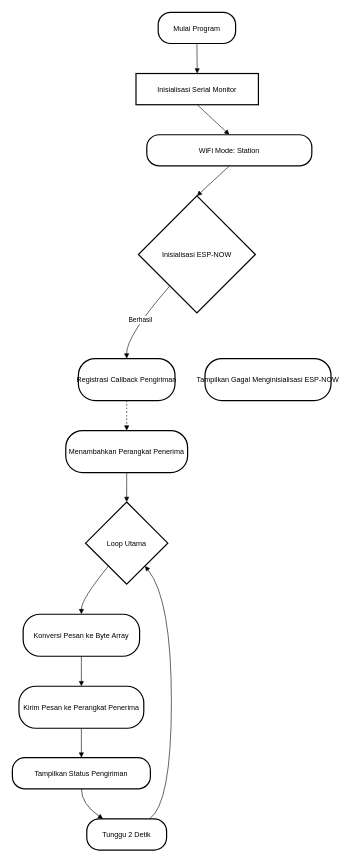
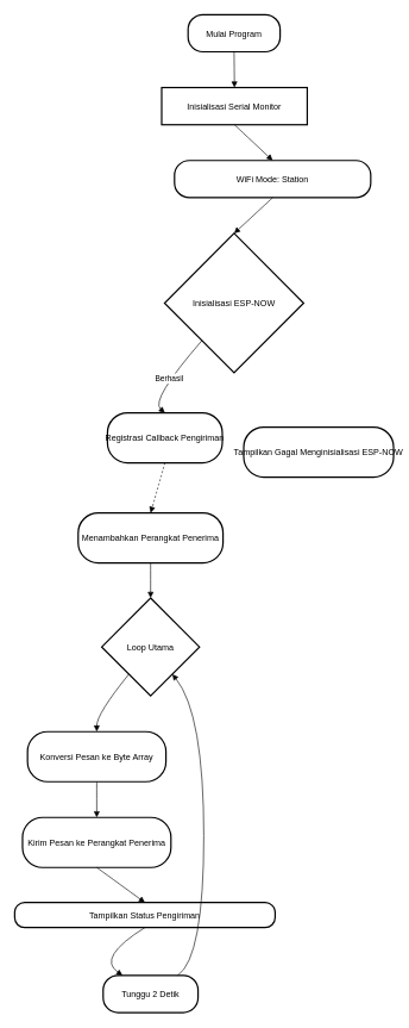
  <mxCell id="0" />
  <mxCell id="1" parent="0" />
  <mxCell id="2" value="Mulai Program" style="rounded=1;arcSize=40;strokeWidth=2" vertex="1" parent="1"><mxGeometry x="263" y="20" width="129" height="52" as="geometry" /></mxCell>
  <mxCell id="3" value="Inisialisasi Serial Monitor" style="arcSize=40;strokeWidth=2;rounded=0;" vertex="1" parent="1"><mxGeometry x="226" y="122" width="204" height="52" as="geometry" /></mxCell>
  <mxCell id="4" value="WiFi Mode: Station" style="rounded=1;arcSize=40;strokeWidth=2" vertex="1" parent="1"><mxGeometry x="244" y="224" width="275" height="52" as="geometry" /></mxCell>
  <mxCell id="5" value="Inisialisasi ESP-NOW" style="rhombus;strokeWidth=2;whiteSpace=wrap;" vertex="1" parent="1"><mxGeometry x="230" y="326" width="195" height="195" as="geometry" /></mxCell>
- <mxCell id="6" value="Registrasi Callback Pengiriman" style="rounded=1;arcSize=40;strokeWidth=2" vertex="1" parent="1"><mxGeometry x="130" y="597" width="161" height="70" as="geometry" /></mxCell>
+ <mxCell id="6" value="Registrasi Callback Pengiriman" style="rounded=1;arcSize=40;strokeWidth=2" vertex="1" parent="1"><mxGeometry x="150" y="577" width="161" height="70" as="geometry" /></mxCell>
  <mxCell id="7" value="Tampilkan Gagal Menginisialisasi ESP-NOW" style="rounded=1;arcSize=40;strokeWidth=2" vertex="1" parent="1"><mxGeometry x="341" y="597" width="210" height="70" as="geometry" /></mxCell>
  <mxCell id="8" value="Menambahkan Perangkat Penerima" style="rounded=1;arcSize=40;strokeWidth=2" vertex="1" parent="1"><mxGeometry x="109" y="717" width="203" height="70" as="geometry" /></mxCell>
  <mxCell id="9" value="Loop Utama" style="rhombus;strokeWidth=2;whiteSpace=wrap;" vertex="1" parent="1"><mxGeometry x="142" y="836" width="137" height="137" as="geometry" /></mxCell>
  <mxCell id="10" value="Konversi Pesan ke Byte Array" style="rounded=1;arcSize=40;strokeWidth=2" vertex="1" parent="1"><mxGeometry x="38" y="1023" width="194" height="70" as="geometry" /></mxCell>
  <mxCell id="11" value="Kirim Pesan ke Perangkat Penerima" style="rounded=1;arcSize=40;strokeWidth=2" vertex="1" parent="1"><mxGeometry x="31" y="1143" width="208" height="70" as="geometry" /></mxCell>
- <mxCell id="12" value="Tampilkan Status Pengiriman" style="rounded=1;arcSize=40;strokeWidth=2" vertex="1" parent="1"><mxGeometry x="20" y="1262" width="230" height="52" as="geometry" /></mxCell>
+ <mxCell id="12" value="Tampilkan Status Pengiriman" style="rounded=1;arcSize=40;strokeWidth=2" vertex="1" parent="1"><mxGeometry x="20" y="1262" width="365" height="35" as="geometry" /></mxCell>
  <mxCell id="13" value="Tunggu 2 Detik" style="rounded=1;arcSize=40;strokeWidth=2" vertex="1" parent="1"><mxGeometry x="144" y="1364" width="133" height="52" as="geometry" /></mxCell>
  <mxCell id="14" value="" style="curved=1;startArrow=none;endArrow=block;exitX=0.5;exitY=1;entryX=0.5;entryY=0;rounded=0;" edge="1" parent="1" source="2" target="3"><mxGeometry relative="1" as="geometry"><Array as="points" /></mxGeometry></mxCell>
  <mxCell id="15" value="" style="curved=1;startArrow=none;endArrow=block;exitX=0.5;exitY=1;entryX=0.5;entryY=0;rounded=0;" edge="1" parent="1" source="3" target="4"><mxGeometry relative="1" as="geometry"><Array as="points" /></mxGeometry></mxCell>
  <mxCell id="16" value="" style="curved=1;startArrow=none;endArrow=block;exitX=0.5;exitY=1;entryX=0.5;entryY=0;rounded=0;" edge="1" parent="1" source="4" target="5"><mxGeometry relative="1" as="geometry"><Array as="points" /></mxGeometry></mxCell>
  <mxCell id="17" value="Berhasil" style="curved=1;startArrow=none;endArrow=block;exitX=0.07;exitY=1;entryX=0.5;entryY=0;rounded=0;" edge="1" parent="1" source="5" target="6"><mxGeometry relative="1" as="geometry"><Array as="points"><mxPoint x="210" y="559" /></Array></mxGeometry></mxCell>
  <mxCell id="18" value="" style="curved=1;startArrow=none;endArrow=block;exitX=0.5;exitY=0.99;entryX=0.5;entryY=-0.01;rounded=0;dashed=1;" edge="1" parent="1" source="6" target="8"><mxGeometry relative="1" as="geometry"><Array as="points" /></mxGeometry></mxCell>
  <mxCell id="19" value="" style="curved=1;startArrow=none;endArrow=block;exitX=0.5;exitY=0.99;entryX=0.5;entryY=0;rounded=0;" edge="1" parent="1" source="8" target="9"><mxGeometry relative="1" as="geometry"><Array as="points" /></mxGeometry></mxCell>
  <mxCell id="20" value="" style="curved=1;startArrow=none;endArrow=block;exitX=0.1;exitY=1;entryX=0.5;entryY=0;rounded=0;" edge="1" parent="1" source="9" target="10"><mxGeometry relative="1" as="geometry"><Array as="points"><mxPoint x="135" y="998" /></Array></mxGeometry></mxCell>
  <mxCell id="21" value="" style="curved=1;startArrow=none;endArrow=block;exitX=0.5;exitY=1;entryX=0.5;entryY=0;rounded=0;" edge="1" parent="1" source="10" target="11"><mxGeometry relative="1" as="geometry"><Array as="points" /></mxGeometry></mxCell>
  <mxCell id="22" value="" style="curved=1;startArrow=none;endArrow=block;exitX=0.5;exitY=0.99;entryX=0.5;entryY=0.01;rounded=0;" edge="1" parent="1" source="11" target="12"><mxGeometry relative="1" as="geometry"><Array as="points" /></mxGeometry></mxCell>
  <mxCell id="23" value="" style="curved=1;startArrow=none;endArrow=block;exitX=0.5;exitY=1.01;entryX=0.21;entryY=0.01;rounded=0;" edge="1" parent="1" source="12" target="13"><mxGeometry relative="1" as="geometry"><Array as="points"><mxPoint x="135" y="1339" /></Array></mxGeometry></mxCell>
  <mxCell id="24" value="" style="curved=1;startArrow=none;endArrow=block;exitX=0.78;exitY=0.01;entryX=0.9;entryY=1;rounded=0;" edge="1" parent="1" source="13" target="9"><mxGeometry relative="1" as="geometry"><Array as="points"><mxPoint x="285" y="1339" /><mxPoint x="285" y="998" /></Array></mxGeometry></mxCell>
